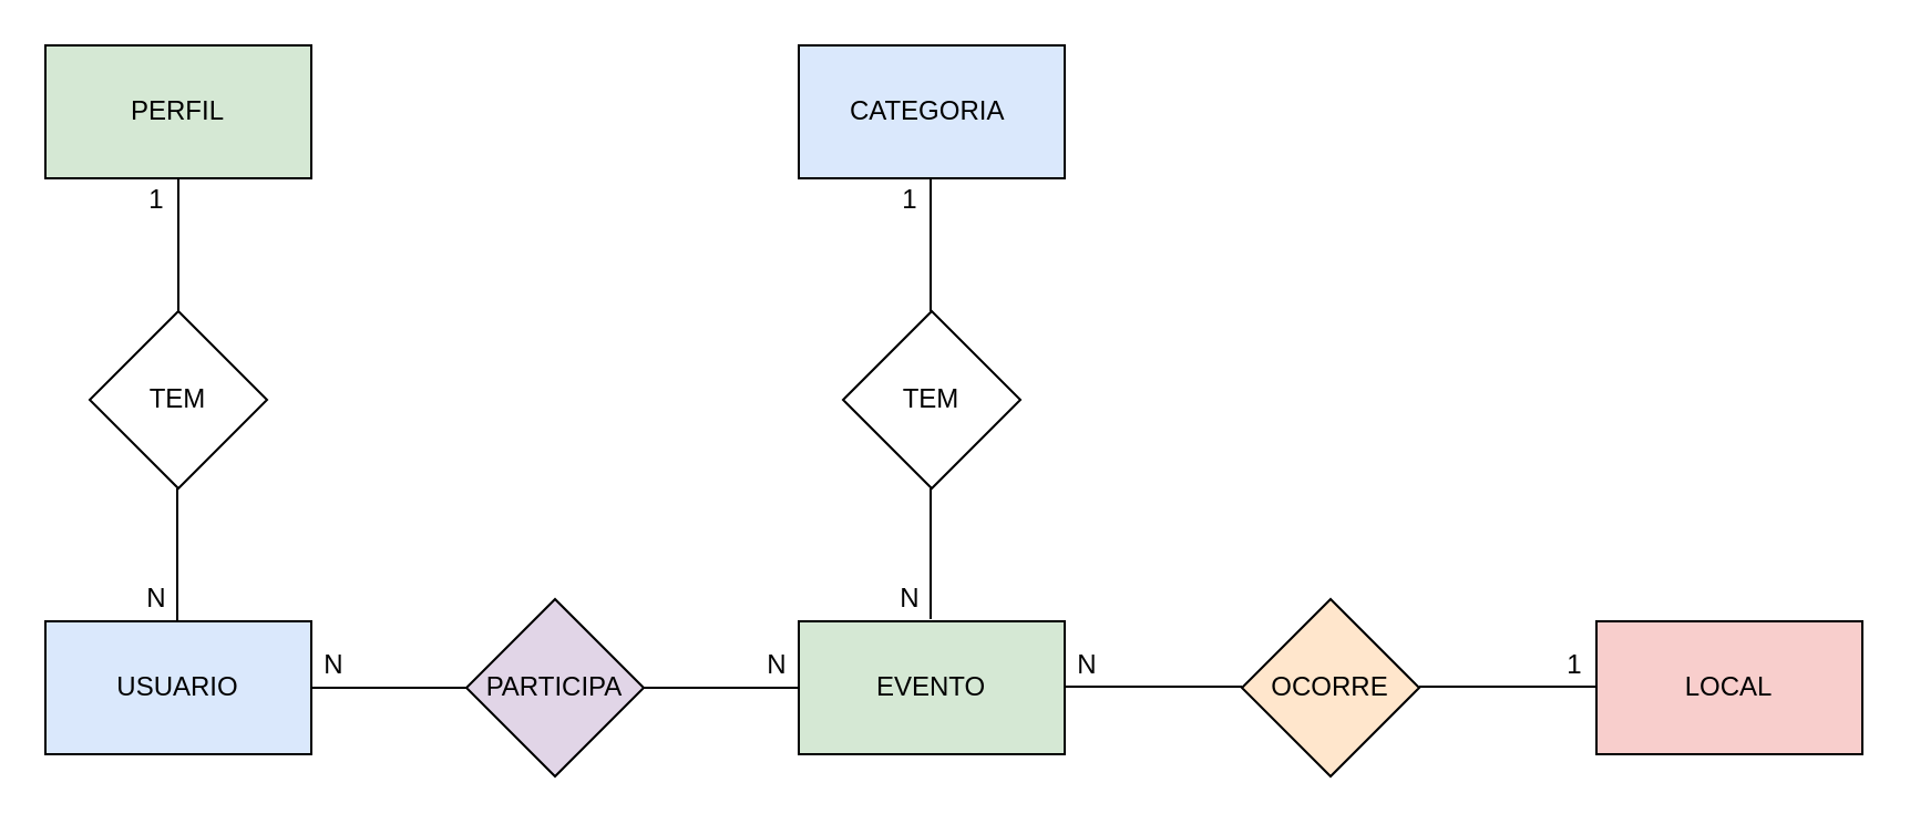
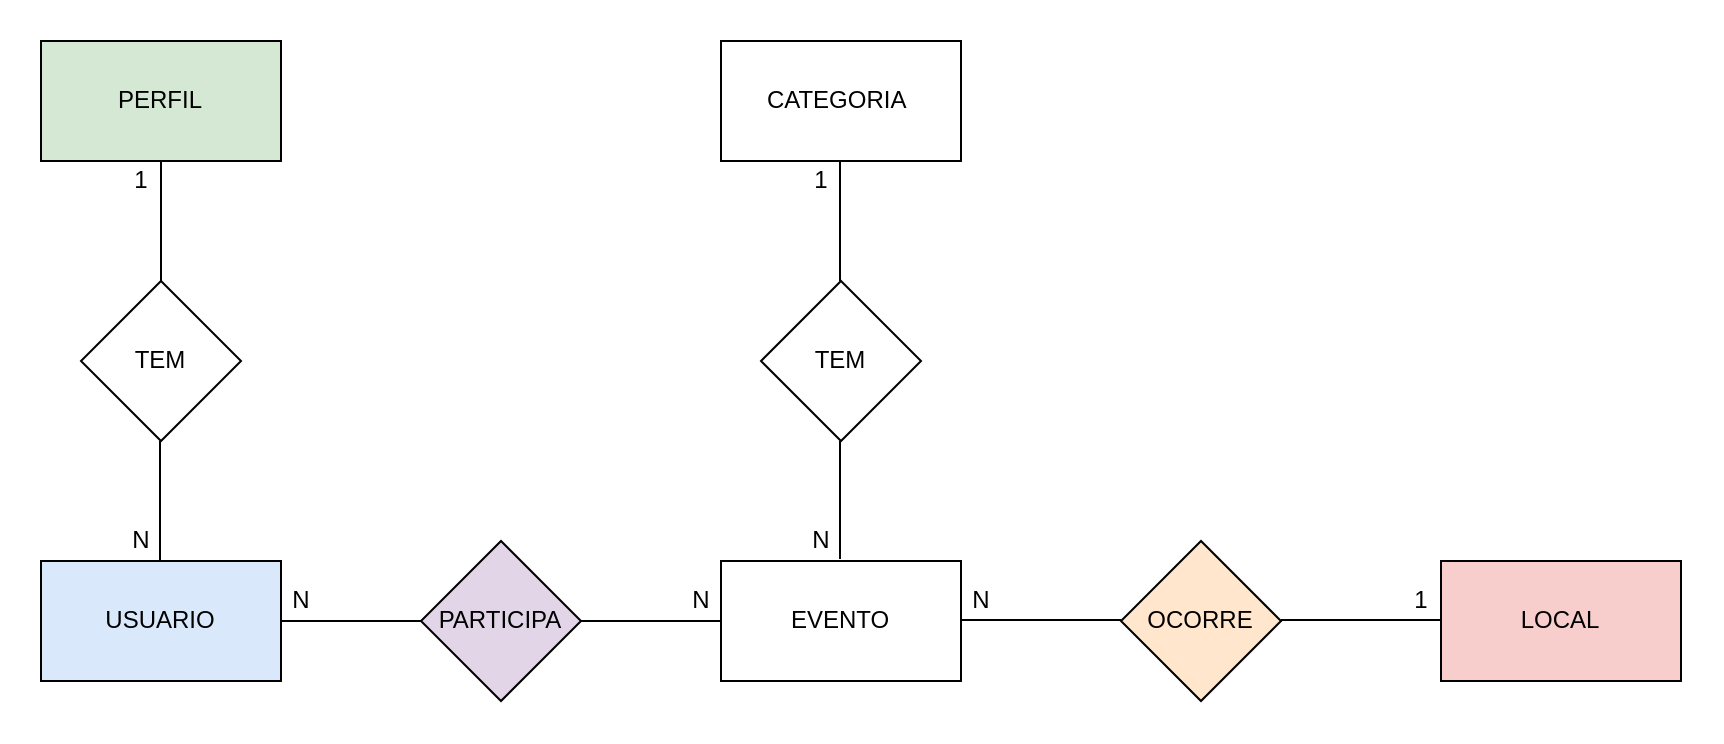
  <mxCell id="0" />
  <mxCell id="1" parent="0" />
  <mxCell id="2" value="PERFIL" style="rounded=0;whiteSpace=wrap;html=1;fillColor=#d5e8d4;" vertex="1" parent="1"><mxGeometry x="20" y="20" width="120" height="60" as="geometry" /></mxCell>
  <mxCell id="3" value="" style="endArrow=none;html=1;" edge="1" parent="1"><mxGeometry width="50" height="50" relative="1" as="geometry"><mxPoint x="80" y="140" as="sourcePoint" /><mxPoint x="80" y="80" as="targetPoint" /></mxGeometry></mxCell>
  <mxCell id="4" value="" style="endArrow=none;html=1;" edge="1" parent="1"><mxGeometry width="50" height="50" relative="1" as="geometry"><mxPoint x="79.5" y="280" as="sourcePoint" /><mxPoint x="79.5" y="220" as="targetPoint" /></mxGeometry></mxCell>
  <mxCell id="5" value="TEM" style="rhombus;whiteSpace=wrap;html=1;" vertex="1" parent="1"><mxGeometry x="40" y="140" width="80" height="80" as="geometry" /></mxCell>
  <mxCell id="6" value="USUARIO" style="rounded=0;whiteSpace=wrap;html=1;fillColor=#dae8fc;" vertex="1" parent="1"><mxGeometry x="20" y="280" width="120" height="60" as="geometry" /></mxCell>
  <mxCell id="7" value="" style="endArrow=none;html=1;" edge="1" parent="1"><mxGeometry width="50" height="50" relative="1" as="geometry"><mxPoint x="140" y="310" as="sourcePoint" /><mxPoint x="210" y="310" as="targetPoint" /></mxGeometry></mxCell>
  <mxCell id="8" value="PARTICIPA" style="rhombus;whiteSpace=wrap;html=1;rotation=0;direction=south;fillColor=#e1d5e7;" vertex="1" parent="1"><mxGeometry x="210" y="270" width="80" height="80" as="geometry" /></mxCell>
  <mxCell id="9" value="" style="endArrow=none;html=1;" edge="1" parent="1"><mxGeometry width="50" height="50" relative="1" as="geometry"><mxPoint x="290" y="310" as="sourcePoint" /><mxPoint x="360" y="310" as="targetPoint" /></mxGeometry></mxCell>
- <mxCell id="10" value="EVENTO" style="rounded=0;whiteSpace=wrap;html=1;fillColor=#d5e8d4;" vertex="1" parent="1"><mxGeometry x="360" y="280" width="120" height="60" as="geometry" /></mxCell>
+ <mxCell id="10" value="EVENTO" style="rounded=0;whiteSpace=wrap;html=1;" vertex="1" parent="1"><mxGeometry x="360" y="280" width="120" height="60" as="geometry" /></mxCell>
  <mxCell id="11" value="" style="endArrow=none;html=1;" edge="1" parent="1"><mxGeometry width="50" height="50" relative="1" as="geometry"><mxPoint x="560" y="309.5" as="sourcePoint" /><mxPoint x="480" y="309.5" as="targetPoint" /></mxGeometry></mxCell>
  <mxCell id="12" value="OCORRE" style="rhombus;whiteSpace=wrap;html=1;rotation=0;direction=south;fillColor=#ffe6cc;" vertex="1" parent="1"><mxGeometry x="560" y="270" width="80" height="80" as="geometry" /></mxCell>
  <mxCell id="13" value="LOCAL" style="rounded=0;whiteSpace=wrap;html=1;fillColor=#f8cecc;" vertex="1" parent="1"><mxGeometry x="720" y="280" width="120" height="60" as="geometry" /></mxCell>
  <mxCell id="14" value="" style="endArrow=none;html=1;" edge="1" parent="1"><mxGeometry width="50" height="50" relative="1" as="geometry"><mxPoint x="720" y="309.5" as="sourcePoint" /><mxPoint x="640" y="309.5" as="targetPoint" /></mxGeometry></mxCell>
  <mxCell id="15" value="" style="endArrow=none;html=1;" edge="1" parent="1"><mxGeometry width="50" height="50" relative="1" as="geometry"><mxPoint x="419.5" y="279" as="sourcePoint" /><mxPoint x="419.5" y="220" as="targetPoint" /></mxGeometry></mxCell>
  <mxCell id="16" value="TEM" style="rhombus;whiteSpace=wrap;html=1;" vertex="1" parent="1"><mxGeometry x="380" y="140" width="80" height="80" as="geometry" /></mxCell>
- <mxCell id="17" value="CATEGORIA&amp;nbsp;" style="rounded=0;whiteSpace=wrap;html=1;fillColor=#dae8fc;" vertex="1" parent="1"><mxGeometry x="360" y="20" width="120" height="60" as="geometry" /></mxCell>
+ <mxCell id="17" value="CATEGORIA&amp;nbsp;" style="rounded=0;whiteSpace=wrap;html=1;" vertex="1" parent="1"><mxGeometry x="360" y="20" width="120" height="60" as="geometry" /></mxCell>
  <mxCell id="18" value="" style="endArrow=none;html=1;" edge="1" parent="1"><mxGeometry width="50" height="50" relative="1" as="geometry"><mxPoint x="419.5" y="140" as="sourcePoint" /><mxPoint x="419.5" y="80" as="targetPoint" /></mxGeometry></mxCell>
  <mxCell id="19" value="1" style="text;html=1;align=center;verticalAlign=middle;resizable=0;points=[];autosize=1;" vertex="1" parent="1"><mxGeometry x="60" y="80" width="20" height="20" as="geometry" /></mxCell>
  <mxCell id="20" value="N" style="text;html=1;align=center;verticalAlign=middle;resizable=0;points=[];autosize=1;" vertex="1" parent="1"><mxGeometry x="60" y="260" width="20" height="20" as="geometry" /></mxCell>
  <mxCell id="21" value="N" style="text;html=1;align=center;verticalAlign=middle;resizable=0;points=[];autosize=1;" vertex="1" parent="1"><mxGeometry x="140" y="290" width="20" height="20" as="geometry" /></mxCell>
  <mxCell id="22" value="N" style="text;html=1;align=center;verticalAlign=middle;resizable=0;points=[];autosize=1;" vertex="1" parent="1"><mxGeometry x="340" y="290" width="20" height="20" as="geometry" /></mxCell>
  <mxCell id="23" value="N" style="text;html=1;align=center;verticalAlign=middle;resizable=0;points=[];autosize=1;" vertex="1" parent="1"><mxGeometry x="400" y="260" width="20" height="20" as="geometry" /></mxCell>
  <mxCell id="24" value="1" style="text;html=1;align=center;verticalAlign=middle;resizable=0;points=[];autosize=1;" vertex="1" parent="1"><mxGeometry x="400" y="80" width="20" height="20" as="geometry" /></mxCell>
  <mxCell id="25" value="N" style="text;html=1;align=center;verticalAlign=middle;resizable=0;points=[];autosize=1;" vertex="1" parent="1"><mxGeometry x="480" y="290" width="20" height="20" as="geometry" /></mxCell>
  <mxCell id="26" value="1" style="text;html=1;align=center;verticalAlign=middle;resizable=0;points=[];autosize=1;" vertex="1" parent="1"><mxGeometry x="700" y="290" width="20" height="20" as="geometry" /></mxCell>
